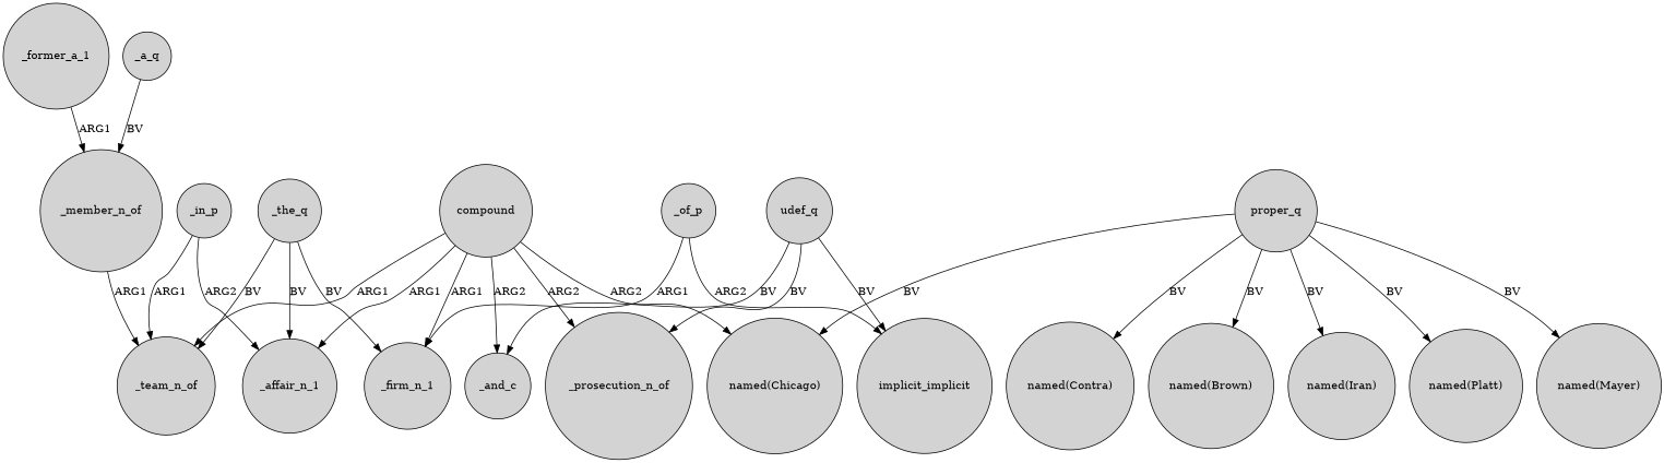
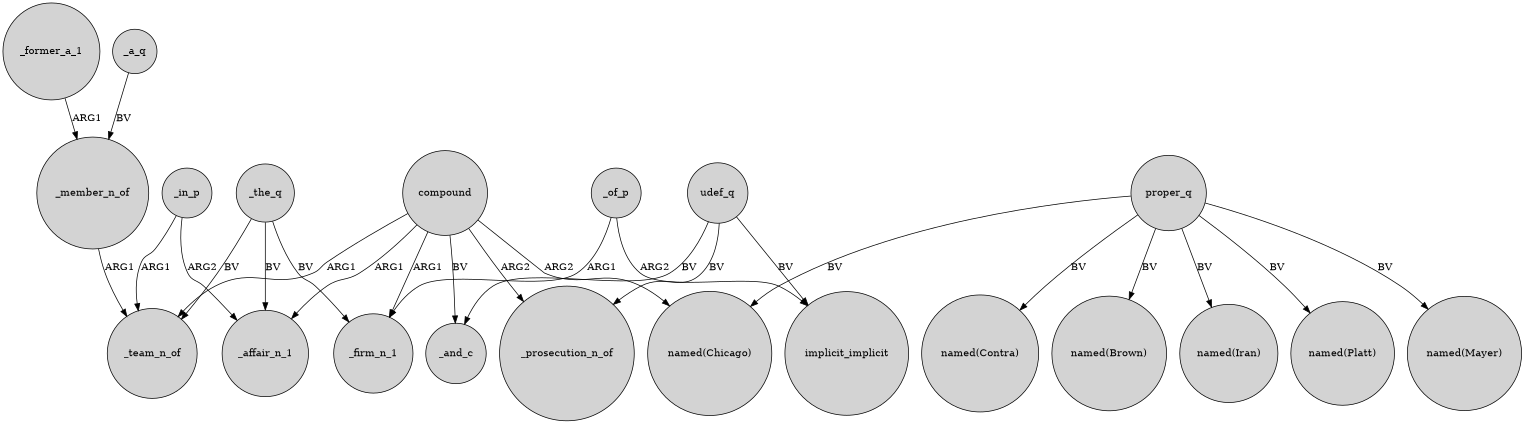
  digraph {
    node [shape=circle style=filled]
    _member_n_of
    _team_n_of
    compound
    _firm_n_1
    "named(Chicago)"
    _and_c
    _prosecution_n_of
    _affair_n_1
    proper_q
    "named(Contra)"
    "named(Brown)"
    "named(Iran)"
    "named(Platt)"
    "named(Mayer)"
    _of_p
    n16 [label=implicit_implicit]
    _in_p
    udef_q
    _former_a_1
    _the_q
    _a_q
    _member_n_of -> _team_n_of [label=ARG1]
    compound -> _team_n_of [label=ARG1]
    compound -> _firm_n_1 [label=ARG1]
    compound -> "named(Chicago)" [label=ARG2]
-   compound -> _and_c [label=ARG2]
+   compound -> _and_c [label=BV]
    compound -> _prosecution_n_of [label=ARG2]
    compound -> _affair_n_1 [label=ARG1]
    proper_q -> "named(Chicago)" [label=BV]
    proper_q -> "named(Contra)" [label=BV]
    proper_q -> "named(Brown)" [label=BV]
    proper_q -> "named(Iran)" [label=BV]
    proper_q -> "named(Platt)" [label=BV]
    proper_q -> "named(Mayer)" [label=BV]
    _of_p -> _firm_n_1 [label=ARG1]
    _of_p -> n16 [label=ARG2]
    _in_p -> _team_n_of [label=ARG1]
    _in_p -> _affair_n_1 [label=ARG2]
    udef_q -> _and_c [label=BV]
    udef_q -> _prosecution_n_of [label=BV]
    udef_q -> n16 [label=BV]
    _former_a_1 -> _member_n_of [label=ARG1]
    _the_q -> _team_n_of [label=BV]
    _the_q -> _firm_n_1 [label=BV]
    _the_q -> _affair_n_1 [label=BV]
    _a_q -> _member_n_of [label=BV]
  }
